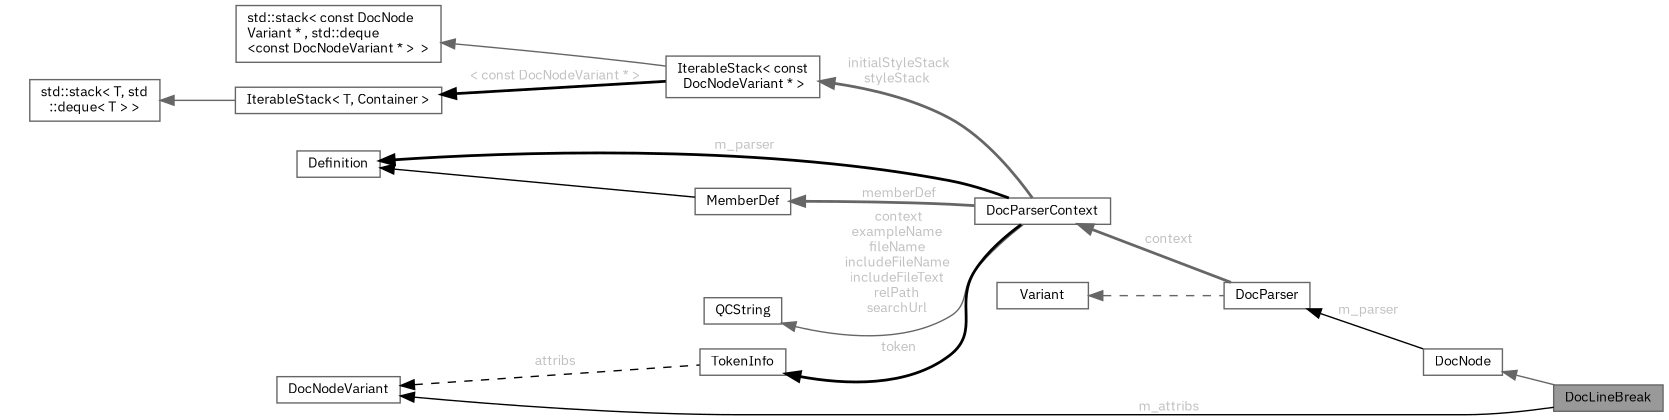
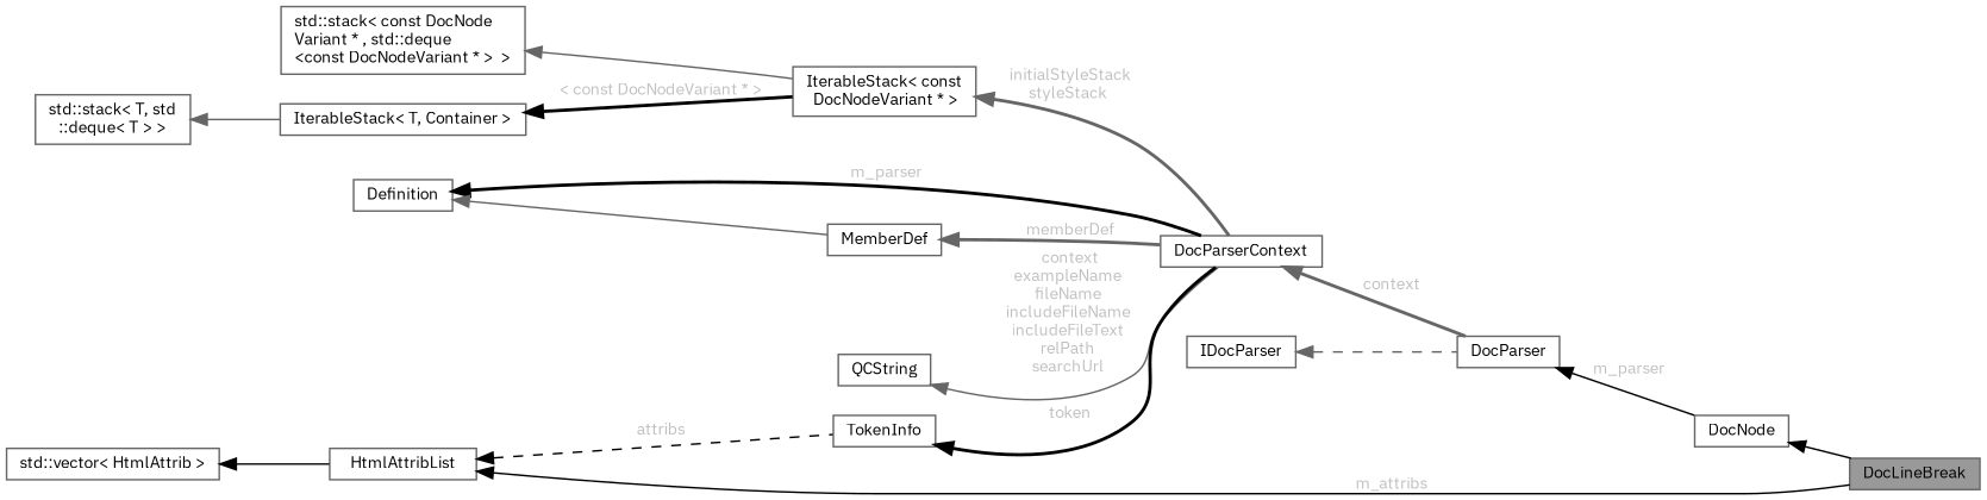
  digraph {
    fontname="IBM Plex Sans"
    rankdir=LR
    node [color=gray40 fillcolor=white fontname="IBM Plex Sans" fontsize=10 shape=box style=filled]
    edge [color=black dir=back fontname="IBM Plex Sans" fontsize=10 labelfontname=Helvetica labelfontsize=10 style=solid fontcolor=grey]
    n1 [fillcolor=grey60 fontcolor=black height=0.2 label=DocLineBreak width=0.4]
    n2 [height=0.2 label=DocNode width=0.4]
    n3 [height=0.2 label=DocParser width=0.4]
-   n4 [height=0.2 label=Variant width=0.4]
+   n4 [height=0.2 label=IDocParser width=0.4]
    n5 [height=0.2 label=DocParserContext width=0.4]
    n6 [height=0.2 label=Definition width=0.4]
    n7 [height=0.2 label=MemberDef width=0.4]
    n8 [height=0.2 label=QCString width=0.4]
    n9 [height=0.2 label=TokenInfo width=0.4]
    n10 [height=0.2 label="IterableStack\< const\l DocNodeVariant * \>" width=0.4]
    n11 [height=0.2 label="std::stack\< const DocNode\lVariant * , std::deque\l\<const DocNodeVariant * \>  \>" width=0.4]
    n12 [height=0.2 label="IterableStack\< T, Container \>" width=0.4]
    n13 [height=0.2 label="std::stack\< T, std\l::deque\< T \> \>" width=0.4]
-   n14 [height=0.2 label=DocNodeVariant width=0.4]
-   n2 -> n1 [color=gray40 fontcolor=""]
+   n14 [height=0.2 label=HtmlAttribList width=0.4]
+   n15 [height=0.2 label="std::vector\< HtmlAttrib \>" width=0.4]
+   n2 -> n1 [fontcolor=""]
    n3 -> n2 [label=" m_parser"]
    n4 -> n3 [color=gray40 style=dashed fontcolor=""]
    n5 -> n3 [color=gray40 label=" context" style=bold]
    n6 -> n5 [label=" m_parser" style=bold]
-   n6 -> n7 [fontcolor=""]
+   n6 -> n7 [color=gray40 fontcolor=""]
    n7 -> n5 [color=gray40 label=" memberDef" style=bold]
    n8 -> n5 [color=gray40 label=" context\nexampleName\nfileName\nincludeFileName\nincludeFileText\nrelPath\nsearchUrl"]
    n9 -> n5 [label=" token" style=bold]
    n10 -> n5 [color=gray40 label=" initialStyleStack\nstyleStack" style=bold]
    n11 -> n10 [color=gray40 fontcolor=""]
    n12 -> n10 [label=" \< const DocNodeVariant * \>" style=bold]
    n13 -> n12 [color=gray40 fontcolor=""]
    n14 -> n1 [label=" m_attribs"]
    n14 -> n9 [label=" attribs" style=dashed]
+   n15 -> n14 [fontcolor=""]
  }
